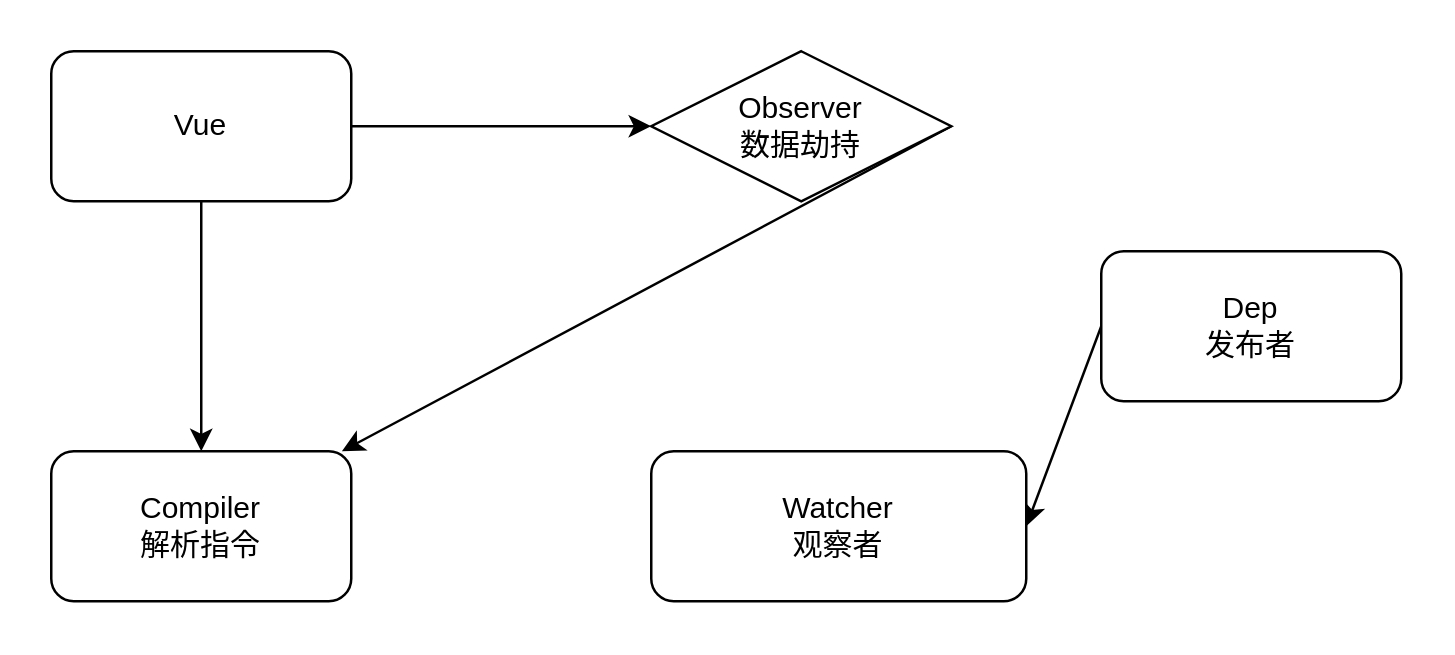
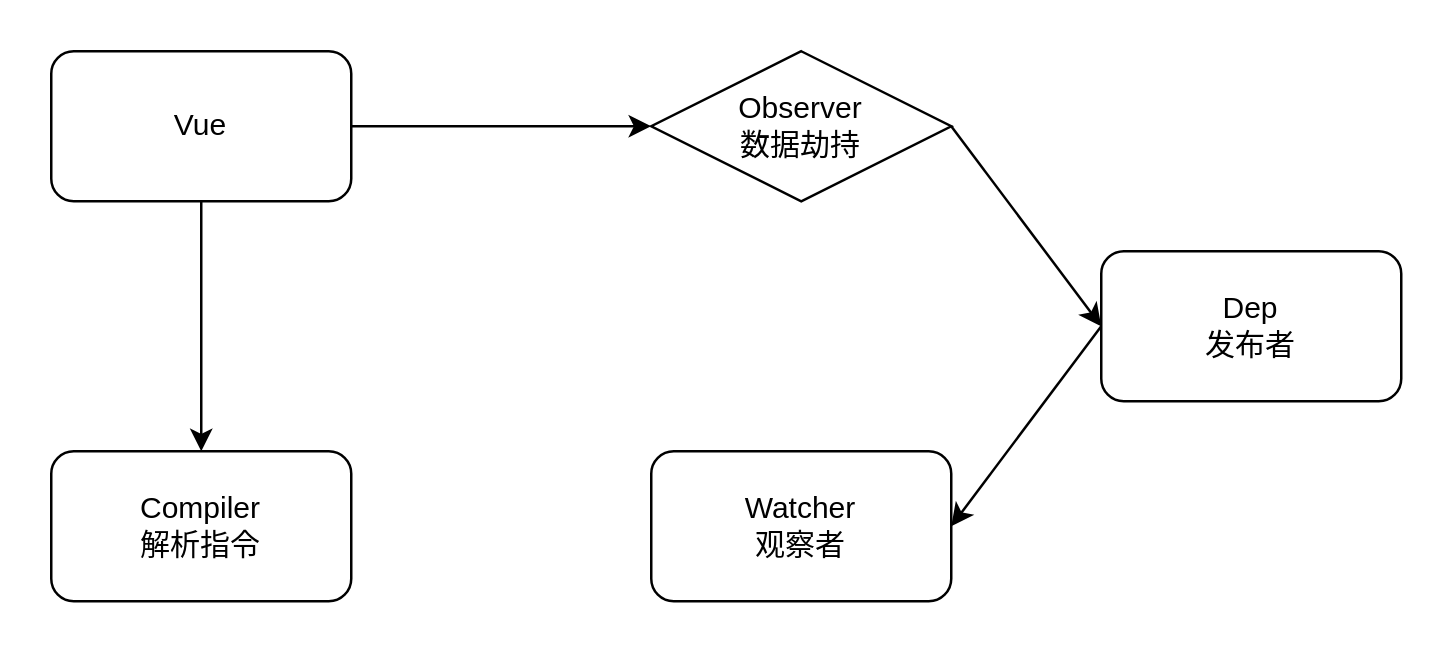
  <mxCell id="0" />
  <mxCell id="1" parent="0" />
  <mxCell id="2" style="edgeStyle=none;html=1;exitX=1;exitY=0.5;exitDx=0;exitDy=0;strokeColor=#000000;" edge="1" parent="1" source="4" target="6"><mxGeometry relative="1" as="geometry" /></mxCell>
  <mxCell id="3" style="edgeStyle=none;html=1;exitX=0.5;exitY=1;exitDx=0;exitDy=0;entryX=0.5;entryY=0;entryDx=0;entryDy=0;fontColor=#000000;labelBorderColor=#000000;strokeColor=#000000;" edge="1" parent="1" source="4" target="10"><mxGeometry relative="1" as="geometry" /></mxCell>
  <mxCell id="4" value="&lt;font color=&quot;#000000&quot;&gt;Vue&lt;/font&gt;" style="rounded=1;whiteSpace=wrap;html=1;labelBorderColor=none;strokeColor=#000000;" vertex="1" parent="1"><mxGeometry x="20" y="20" width="120" height="60" as="geometry" /></mxCell>
- <mxCell id="5" style="edgeStyle=none;html=1;exitX=1;exitY=0.5;exitDx=0;exitDy=0;strokeColor=#000000;" edge="1" parent="1" source="6" target="10"><mxGeometry relative="1" as="geometry" /></mxCell>
+ <mxCell id="5" style="edgeStyle=none;html=1;exitX=1;exitY=0.5;exitDx=0;exitDy=0;entryX=0;entryY=0.5;entryDx=0;entryDy=0;strokeColor=#000000;" edge="1" parent="1" source="6" target="8"><mxGeometry relative="1" as="geometry" /></mxCell>
  <mxCell id="6" value="&lt;font color=&quot;#000000&quot;&gt;Observer&lt;br&gt;数据劫持&lt;/font&gt;" style="rhombus;whiteSpace=wrap;html=1;labelBorderColor=none;strokeColor=#000000;" vertex="1" parent="1"><mxGeometry x="260" y="20" width="120" height="60" as="geometry" /></mxCell>
  <mxCell id="7" style="edgeStyle=none;html=1;exitX=0;exitY=0.5;exitDx=0;exitDy=0;entryX=1;entryY=0.5;entryDx=0;entryDy=0;strokeColor=#000000;" edge="1" parent="1" source="8" target="9"><mxGeometry relative="1" as="geometry" /></mxCell>
  <mxCell id="8" value="&lt;font color=&quot;#000000&quot;&gt;Dep&lt;br&gt;发布者&lt;/font&gt;" style="rounded=1;whiteSpace=wrap;html=1;strokeColor=#000000;" vertex="1" parent="1"><mxGeometry x="440" y="100" width="120" height="60" as="geometry" /></mxCell>
- <mxCell id="9" value="&lt;font color=&quot;#000000&quot;&gt;Watcher&lt;br&gt;观察者&lt;/font&gt;" style="rounded=1;whiteSpace=wrap;html=1;strokeColor=#000000;" vertex="1" parent="1"><mxGeometry x="260" y="180" width="150" height="60" as="geometry" /></mxCell>
+ <mxCell id="9" value="&lt;font color=&quot;#000000&quot;&gt;Watcher&lt;br&gt;观察者&lt;/font&gt;" style="rounded=1;whiteSpace=wrap;html=1;strokeColor=#000000;" vertex="1" parent="1"><mxGeometry x="260" y="180" width="120" height="60" as="geometry" /></mxCell>
  <mxCell id="10" value="&lt;font color=&quot;#000000&quot;&gt;Compiler&lt;br&gt;解析指令&lt;/font&gt;" style="rounded=1;whiteSpace=wrap;html=1;strokeColor=#000000;" vertex="1" parent="1"><mxGeometry x="20" y="180" width="120" height="60" as="geometry" /></mxCell>
